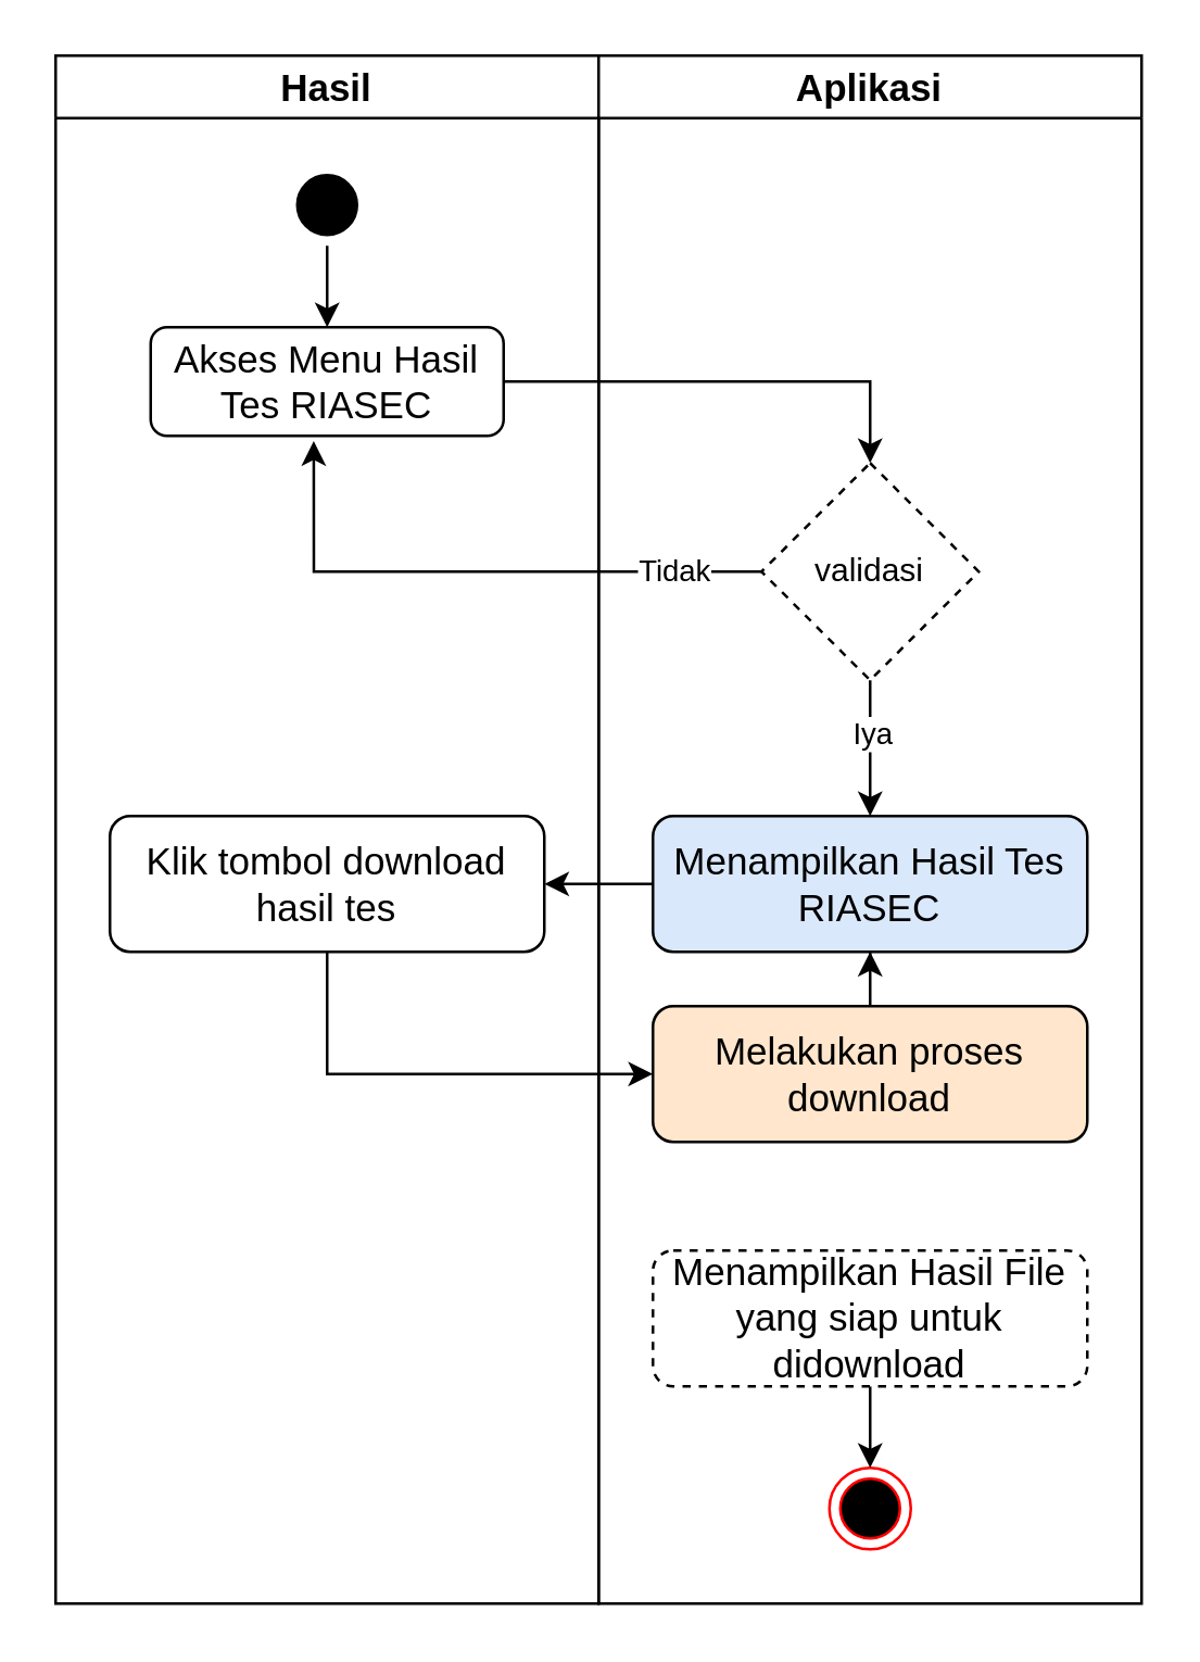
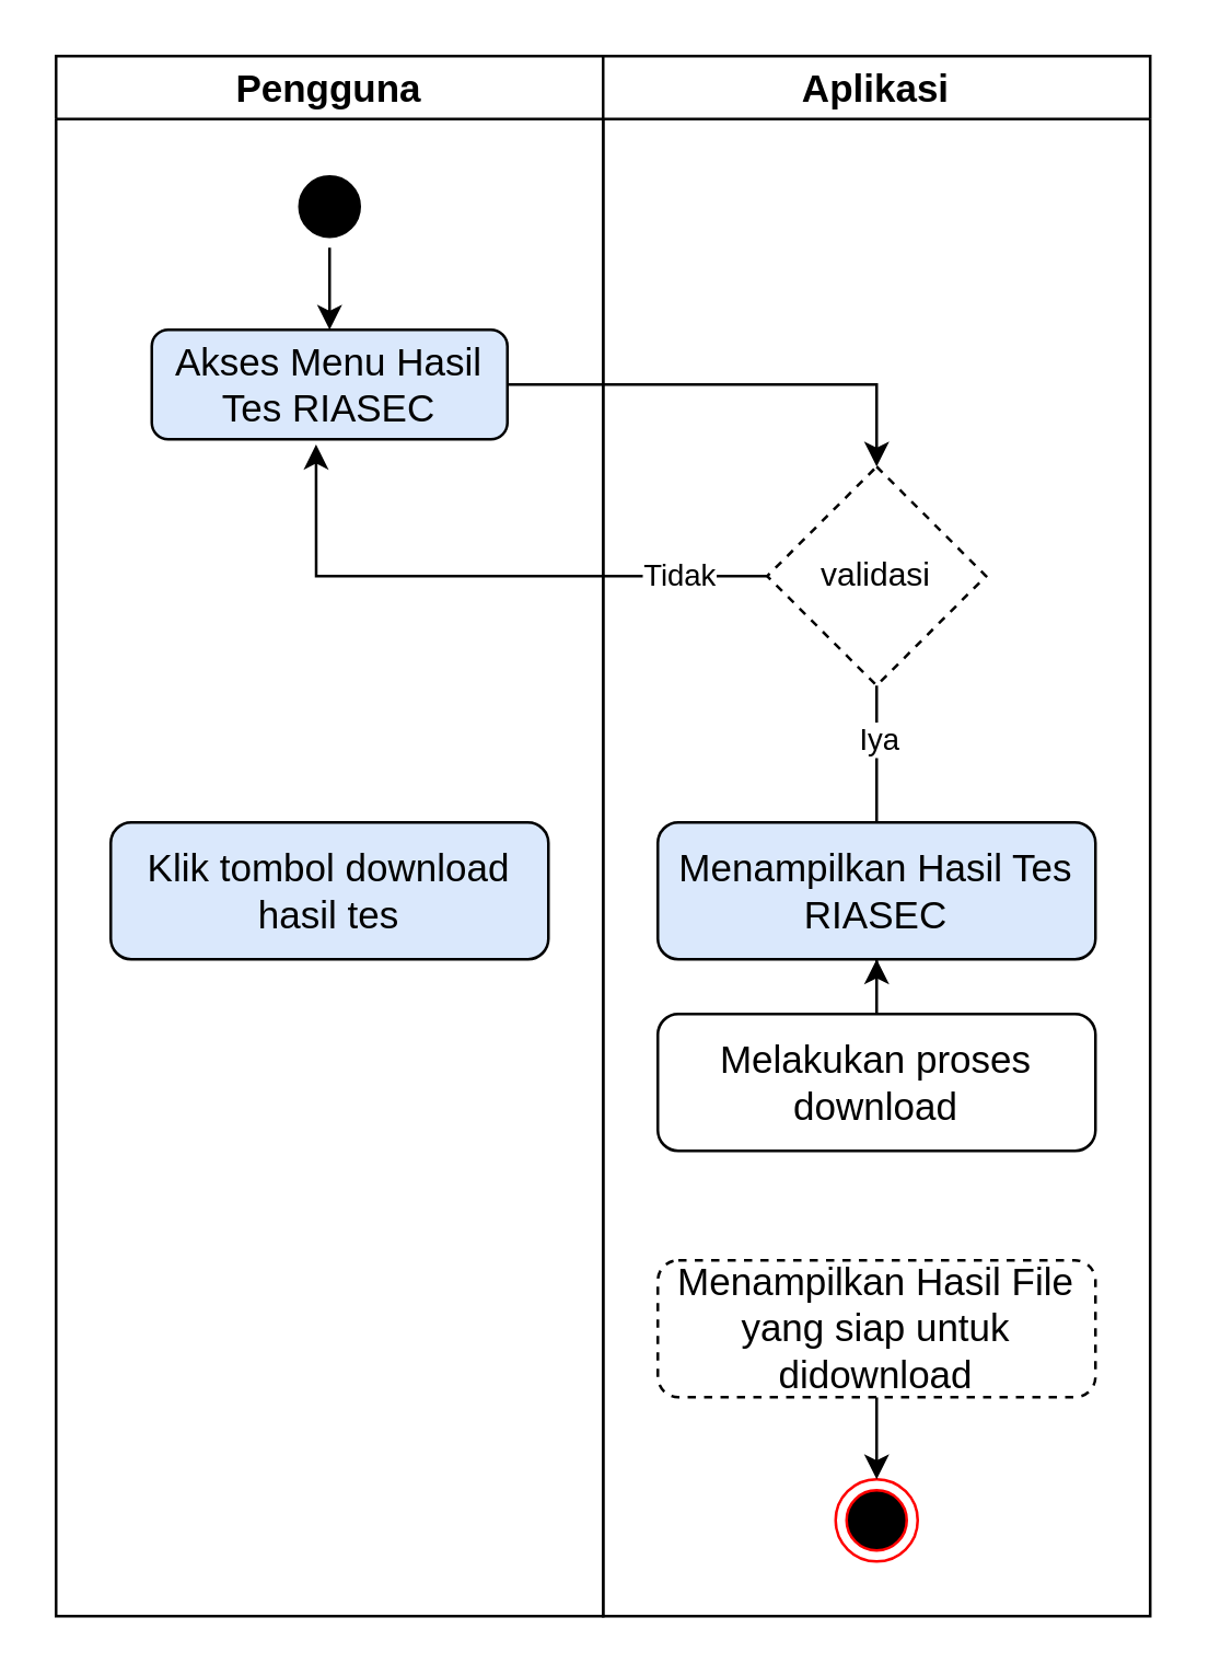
  <mxCell id="0" />
  <mxCell id="1" parent="0" />
- <mxCell id="2" value="&lt;font style=&quot;font-size: 14px;&quot;&gt;Hasil&lt;/font&gt;" style="swimlane;whiteSpace=wrap;html=1;" vertex="1" parent="1"><mxGeometry x="20" y="20" width="200" height="570" as="geometry"><mxRectangle x="200" y="110" width="140" height="30" as="alternateBounds" /></mxGeometry></mxCell>
+ <mxCell id="2" value="&lt;font style=&quot;font-size: 14px;&quot;&gt;Pengguna&lt;/font&gt;" style="swimlane;whiteSpace=wrap;html=1;" vertex="1" parent="1"><mxGeometry x="20" y="20" width="200" height="570" as="geometry"><mxRectangle x="200" y="110" width="140" height="30" as="alternateBounds" /></mxGeometry></mxCell>
  <mxCell id="3" value="" style="edgeStyle=orthogonalEdgeStyle;rounded=0;orthogonalLoop=1;jettySize=auto;html=1;" edge="1" parent="2" source="4" target="5"><mxGeometry relative="1" as="geometry" /></mxCell>
  <mxCell id="4" value="" style="ellipse;html=1;shape=startState;fillColor=#000000;strokeColor=#000000;" vertex="1" parent="2"><mxGeometry x="85" y="40" width="30" height="30" as="geometry" /></mxCell>
- <mxCell id="5" value="&lt;span style=&quot;font-size: 14px;&quot;&gt;Akses Menu Hasil Tes RIASEC&lt;/span&gt;" style="rounded=1;whiteSpace=wrap;html=1;" vertex="1" parent="2"><mxGeometry x="35" y="100" width="130" height="40" as="geometry" /></mxCell>
- <mxCell id="6" value="&lt;span style=&quot;font-size: 14px;&quot;&gt;Klik tombol download hasil tes&lt;/span&gt;" style="rounded=1;whiteSpace=wrap;html=1;" vertex="1" parent="2"><mxGeometry x="20" y="280" width="160" height="50" as="geometry" /></mxCell>
+ <mxCell id="5" value="&lt;span style=&quot;font-size: 14px;&quot;&gt;Akses Menu Hasil Tes RIASEC&lt;/span&gt;" style="rounded=1;whiteSpace=wrap;html=1;fillColor=#dae8fc;" vertex="1" parent="2"><mxGeometry x="35" y="100" width="130" height="40" as="geometry" /></mxCell>
+ <mxCell id="6" value="&lt;span style=&quot;font-size: 14px;&quot;&gt;Klik tombol download hasil tes&lt;/span&gt;" style="rounded=1;whiteSpace=wrap;html=1;fillColor=#dae8fc;" vertex="1" parent="2"><mxGeometry x="20" y="280" width="160" height="50" as="geometry" /></mxCell>
  <mxCell id="7" value="&lt;font style=&quot;font-size: 14px;&quot;&gt;Aplikasi&lt;/font&gt;" style="swimlane;whiteSpace=wrap;html=1;" vertex="1" parent="1"><mxGeometry x="220" y="20" width="200" height="570" as="geometry"><mxRectangle x="200" y="110" width="140" height="30" as="alternateBounds" /></mxGeometry></mxCell>
  <mxCell id="8" value="&lt;span style=&quot;font-size: 14px;&quot;&gt;Menampilkan Hasil Tes RIASEC&lt;/span&gt;" style="rounded=1;whiteSpace=wrap;html=1;fillColor=#dae8fc;" vertex="1" parent="7"><mxGeometry x="20" y="280" width="160" height="50" as="geometry" /></mxCell>
- <mxCell id="9" value="" style="edgeStyle=orthogonalEdgeStyle;rounded=0;orthogonalLoop=1;jettySize=auto;html=1;" edge="1" parent="7" source="11" target="8"><mxGeometry relative="1" as="geometry" /></mxCell>
+ <mxCell id="9" value="" style="edgeStyle=orthogonalEdgeStyle;rounded=0;orthogonalLoop=1;jettySize=auto;html=1;endArrow=none;" edge="1" parent="7" source="11" target="8"><mxGeometry relative="1" as="geometry" /></mxCell>
  <mxCell id="10" value="Iya" style="edgeLabel;html=1;align=center;verticalAlign=middle;resizable=0;points=[];" vertex="1" connectable="0" parent="9"><mxGeometry x="-0.253" relative="1" as="geometry"><mxPoint as="offset" /></mxGeometry></mxCell>
  <mxCell id="11" value="validasi" style="rhombus;whiteSpace=wrap;html=1;dashed=1;" vertex="1" parent="7"><mxGeometry x="60" y="150" width="80" height="80" as="geometry" /></mxCell>
  <mxCell id="12" value="" style="ellipse;html=1;shape=endState;fillColor=#000000;strokeColor=#ff0000;" vertex="1" parent="7"><mxGeometry x="85" y="520" width="30" height="30" as="geometry" /></mxCell>
  <mxCell id="13" value="" style="edgeStyle=orthogonalEdgeStyle;rounded=0;orthogonalLoop=1;jettySize=auto;html=1;" edge="1" parent="7" source="14" target="8"><mxGeometry relative="1" as="geometry" /></mxCell>
- <mxCell id="14" value="&lt;span style=&quot;font-size: 14px;&quot;&gt;Melakukan proses download&lt;/span&gt;" style="rounded=1;whiteSpace=wrap;html=1;fillColor=#ffe6cc;" vertex="1" parent="7"><mxGeometry x="20" y="350" width="160" height="50" as="geometry" /></mxCell>
+ <mxCell id="14" value="&lt;span style=&quot;font-size: 14px;&quot;&gt;Melakukan proses download&lt;/span&gt;" style="rounded=1;whiteSpace=wrap;html=1;" vertex="1" parent="7"><mxGeometry x="20" y="350" width="160" height="50" as="geometry" /></mxCell>
  <mxCell id="15" value="" style="edgeStyle=orthogonalEdgeStyle;rounded=0;orthogonalLoop=1;jettySize=auto;html=1;" edge="1" parent="7" source="16" target="12"><mxGeometry relative="1" as="geometry" /></mxCell>
  <mxCell id="16" value="&lt;span style=&quot;font-size: 14px;&quot;&gt;Menampilkan Hasil File yang siap untuk didownload&lt;/span&gt;" style="rounded=1;whiteSpace=wrap;html=1;dashed=1;" vertex="1" parent="7"><mxGeometry x="20" y="440" width="160" height="50" as="geometry" /></mxCell>
  <mxCell id="17" style="edgeStyle=orthogonalEdgeStyle;rounded=0;orthogonalLoop=1;jettySize=auto;html=1;entryX=0.5;entryY=0;entryDx=0;entryDy=0;" edge="1" parent="1" source="5" target="11"><mxGeometry relative="1" as="geometry"><Array as="points"><mxPoint x="280" y="140" /><mxPoint x="280" y="140" /></Array></mxGeometry></mxCell>
  <mxCell id="18" style="edgeStyle=orthogonalEdgeStyle;rounded=0;orthogonalLoop=1;jettySize=auto;html=1;entryX=0.462;entryY=1.048;entryDx=0;entryDy=0;entryPerimeter=0;" edge="1" parent="1" source="11" target="5"><mxGeometry relative="1" as="geometry" /></mxCell>
  <mxCell id="19" value="Tidak" style="edgeLabel;html=1;align=center;verticalAlign=middle;resizable=0;points=[];" vertex="1" connectable="0" parent="18"><mxGeometry x="-0.691" y="-1" relative="1" as="geometry"><mxPoint as="offset" /></mxGeometry></mxCell>
- <mxCell id="20" value="" style="edgeStyle=orthogonalEdgeStyle;rounded=0;orthogonalLoop=1;jettySize=auto;html=1;" edge="1" parent="1" source="8" target="6"><mxGeometry relative="1" as="geometry" /></mxCell>
- <mxCell id="21" style="edgeStyle=orthogonalEdgeStyle;rounded=0;orthogonalLoop=1;jettySize=auto;html=1;entryX=0;entryY=0.5;entryDx=0;entryDy=0;" edge="1" parent="1" source="6" target="14"><mxGeometry relative="1" as="geometry"><Array as="points"><mxPoint x="120" y="395" /></Array></mxGeometry></mxCell>
